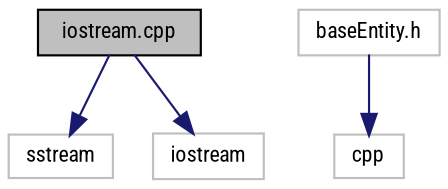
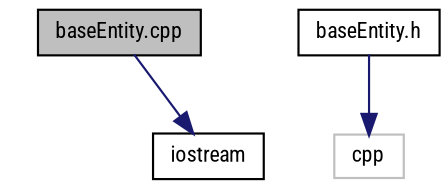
  digraph {
    fontname="Roboto Condensed"
    node [color=grey75 fillcolor=white fontname="Roboto Condensed" fontsize=10 shape=record style=filled]
    edge [color=midnightblue fontname="Roboto Condensed" fontsize=10 labelfontname=Helvetica labelfontsize=10 style=solid]
-   n1 [color=black fillcolor=grey75 fontcolor=black height=0.2 label="iostream.cpp" width=0.4]
-   n2 [height=0.2 label=sstream width=0.4]
-   n3 [height=0.2 label=iostream width=0.4]
-   n4 [height=0.2 label="baseEntity.h" width=0.4]
+   n1 [color=black fillcolor=grey75 fontcolor=black height=0.2 label="baseEntity.cpp" width=0.4]
+   n3 [color=black height=0.2 label=iostream width=0.4]
+   n4 [color=black height=0.2 label="baseEntity.h" width=0.4]
    n5 [height=0.2 label=cpp width=0.4]
-   n1 -> n2
    n1 -> n3
    n4 -> n5
  }
